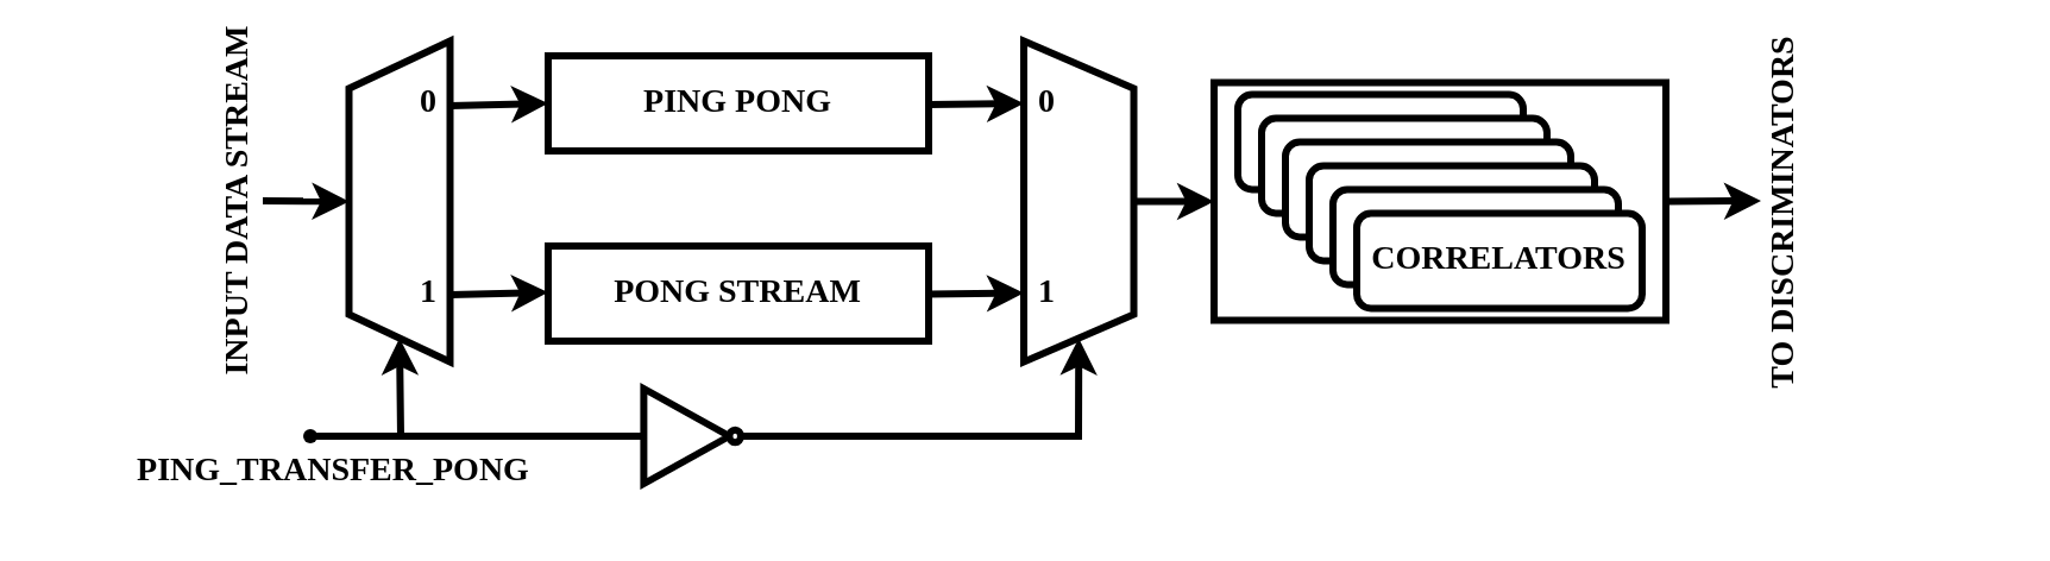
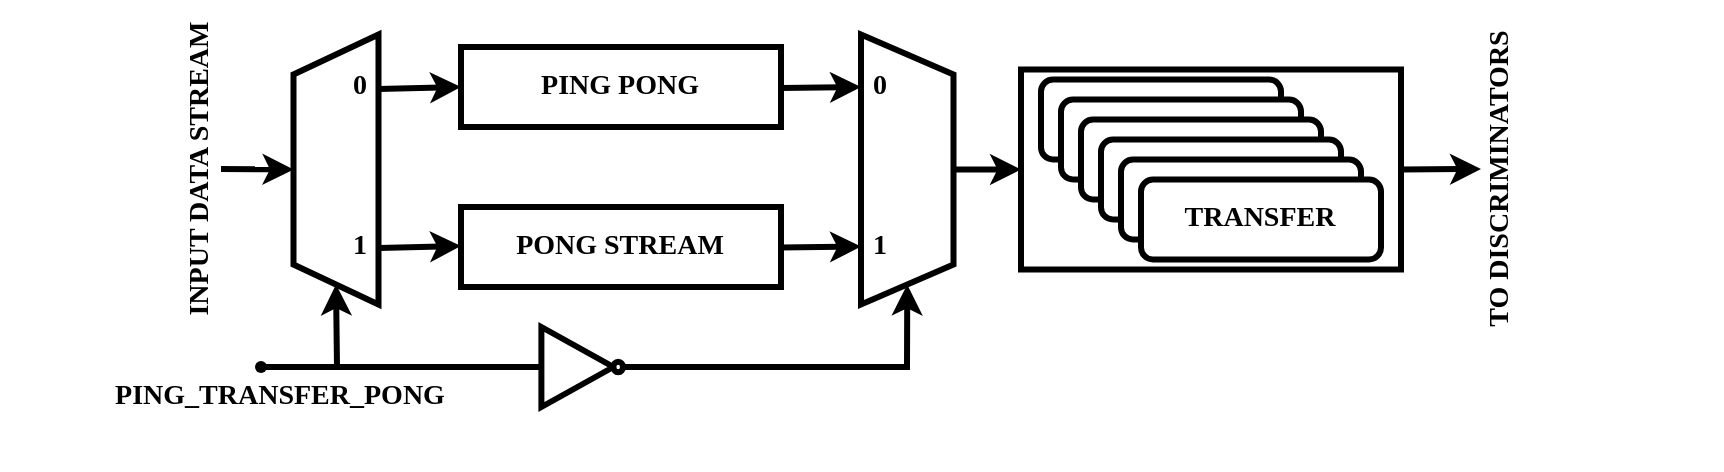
  <mxCell id="0" />
  <mxCell id="1" parent="0" />
  <mxCell id="2" value="" style="rounded=0;whiteSpace=wrap;html=1;strokeWidth=3;" vertex="1" parent="1"><mxGeometry x="510" y="31.25" width="190" height="100" as="geometry" /></mxCell>
  <mxCell id="3" value="" style="shape=trapezoid;perimeter=trapezoidPerimeter;whiteSpace=wrap;html=1;fixedSize=1;rotation=-90;strokeWidth=3;" vertex="1" parent="1"><mxGeometry x="100" y="60" width="135" height="42.5" as="geometry" /></mxCell>
  <mxCell id="4" value="" style="rounded=0;whiteSpace=wrap;html=1;strokeWidth=3;" vertex="1" parent="1"><mxGeometry x="230" y="20" width="160" height="40" as="geometry" /></mxCell>
  <mxCell id="5" value="" style="rounded=0;whiteSpace=wrap;html=1;strokeWidth=3;" vertex="1" parent="1"><mxGeometry x="230" y="100" width="160" height="40" as="geometry" /></mxCell>
  <mxCell id="6" value="" style="shape=trapezoid;perimeter=trapezoidPerimeter;whiteSpace=wrap;html=1;fixedSize=1;rotation=-90;flipH=1;flipV=1;strokeWidth=3;" vertex="1" parent="1"><mxGeometry x="385.63" y="58.13" width="135" height="46.25" as="geometry" /></mxCell>
  <mxCell id="7" value="" style="endArrow=classic;html=1;rounded=0;exitX=0.798;exitY=0.996;exitDx=0;exitDy=0;entryX=0;entryY=0.5;entryDx=0;entryDy=0;exitPerimeter=0;strokeWidth=3;" edge="1" parent="1" source="3" target="4"><mxGeometry width="50" height="50" relative="1" as="geometry"><mxPoint x="380" y="40" as="sourcePoint" /><mxPoint x="430" y="-10" as="targetPoint" /></mxGeometry></mxCell>
  <mxCell id="8" value="" style="endArrow=classic;html=1;rounded=0;exitX=0.798;exitY=0.996;exitDx=0;exitDy=0;entryX=0;entryY=0.5;entryDx=0;entryDy=0;exitPerimeter=0;strokeWidth=3;" edge="1" parent="1"><mxGeometry width="50" height="50" relative="1" as="geometry"><mxPoint x="189" y="120.5" as="sourcePoint" /><mxPoint x="230" y="119.5" as="targetPoint" /></mxGeometry></mxCell>
  <mxCell id="9" value="" style="endArrow=classic;html=1;rounded=0;exitX=0.798;exitY=0.996;exitDx=0;exitDy=0;exitPerimeter=0;strokeWidth=3;" edge="1" parent="1"><mxGeometry width="50" height="50" relative="1" as="geometry"><mxPoint x="390" y="40.5" as="sourcePoint" /><mxPoint x="430" y="40" as="targetPoint" /></mxGeometry></mxCell>
  <mxCell id="10" value="" style="endArrow=classic;html=1;rounded=0;exitX=0.798;exitY=0.996;exitDx=0;exitDy=0;exitPerimeter=0;strokeWidth=3;" edge="1" parent="1"><mxGeometry width="50" height="50" relative="1" as="geometry"><mxPoint x="390" y="120.25" as="sourcePoint" /><mxPoint x="430" y="119.75" as="targetPoint" /></mxGeometry></mxCell>
  <mxCell id="11" value="&lt;font style=&quot;font-size: 14px;&quot; face=&quot;Times New Roman&quot;&gt;&lt;b&gt;PING PONG&lt;/b&gt;&lt;/font&gt;" style="text;html=1;align=center;verticalAlign=middle;whiteSpace=wrap;rounded=0;" vertex="1" parent="1"><mxGeometry x="250" y="25" width="120" height="30" as="geometry" /></mxCell>
  <mxCell id="12" value="&lt;font style=&quot;font-size: 14px;&quot; face=&quot;Times New Roman&quot;&gt;&lt;b&gt;PONG STREAM&lt;/b&gt;&lt;/font&gt;" style="text;html=1;align=center;verticalAlign=middle;whiteSpace=wrap;rounded=0;" vertex="1" parent="1"><mxGeometry x="250" y="105" width="120" height="30" as="geometry" /></mxCell>
  <mxCell id="13" value="&lt;font style=&quot;font-size: 14px;&quot; face=&quot;Times New Roman&quot;&gt;&lt;b&gt;0&lt;/b&gt;&lt;/font&gt;" style="text;html=1;align=center;verticalAlign=middle;whiteSpace=wrap;rounded=0;" vertex="1" parent="1"><mxGeometry x="170" y="32.5" width="20" height="15" as="geometry" /></mxCell>
  <mxCell id="14" value="&lt;font style=&quot;font-size: 14px;&quot; face=&quot;Times New Roman&quot;&gt;&lt;b&gt;1&lt;/b&gt;&lt;/font&gt;" style="text;html=1;align=center;verticalAlign=middle;whiteSpace=wrap;rounded=0;" vertex="1" parent="1"><mxGeometry x="170" y="112.5" width="20" height="15" as="geometry" /></mxCell>
  <mxCell id="15" value="&lt;font style=&quot;font-size: 14px;&quot; face=&quot;Times New Roman&quot;&gt;&lt;b&gt;0&lt;/b&gt;&lt;/font&gt;" style="text;html=1;align=center;verticalAlign=middle;whiteSpace=wrap;rounded=0;" vertex="1" parent="1"><mxGeometry x="430" y="32.5" width="20" height="15" as="geometry" /></mxCell>
  <mxCell id="16" value="&lt;font style=&quot;font-size: 14px;&quot; face=&quot;Times New Roman&quot;&gt;&lt;b&gt;1&lt;/b&gt;&lt;/font&gt;" style="text;html=1;align=center;verticalAlign=middle;whiteSpace=wrap;rounded=0;" vertex="1" parent="1"><mxGeometry x="430" y="112.5" width="20" height="15" as="geometry" /></mxCell>
  <mxCell id="17" value="" style="endArrow=classic;html=1;rounded=0;entryX=0;entryY=0.5;entryDx=0;entryDy=0;strokeWidth=3;" edge="1" parent="1" target="3"><mxGeometry width="50" height="50" relative="1" as="geometry"><mxPoint x="130" y="180" as="sourcePoint" /><mxPoint x="330" y="50" as="targetPoint" /><Array as="points"><mxPoint x="168" y="180" /></Array></mxGeometry></mxCell>
  <mxCell id="18" value="" style="verticalLabelPosition=bottom;shadow=0;dashed=0;align=center;html=1;verticalAlign=top;shape=mxgraph.electrical.logic_gates.inverter_2;strokeWidth=3;" vertex="1" parent="1"><mxGeometry x="260" y="160" width="60" height="40" as="geometry" /></mxCell>
  <mxCell id="19" value="" style="endArrow=none;html=1;rounded=0;strokeWidth=3;" edge="1" parent="1" target="18"><mxGeometry width="50" height="50" relative="1" as="geometry"><mxPoint x="160" y="180" as="sourcePoint" /><mxPoint x="330" y="50" as="targetPoint" /></mxGeometry></mxCell>
  <mxCell id="20" value="" style="endArrow=classic;html=1;rounded=0;entryX=0;entryY=0.5;entryDx=0;entryDy=0;exitX=1;exitY=0.5;exitDx=0;exitDy=0;exitPerimeter=0;strokeWidth=3;" edge="1" parent="1" source="18" target="6"><mxGeometry width="50" height="50" relative="1" as="geometry"><mxPoint x="230" y="130" as="sourcePoint" /><mxPoint x="280" y="80" as="targetPoint" /><Array as="points"><mxPoint x="453" y="180" /></Array></mxGeometry></mxCell>
  <mxCell id="21" value="" style="endArrow=classic;html=1;rounded=0;entryX=0.5;entryY=0;entryDx=0;entryDy=0;strokeWidth=3;" edge="1" parent="1" target="3"><mxGeometry width="50" height="50" relative="1" as="geometry"><mxPoint x="110" y="81" as="sourcePoint" /><mxPoint x="280" y="80" as="targetPoint" /></mxGeometry></mxCell>
  <mxCell id="22" value="" style="rounded=1;whiteSpace=wrap;html=1;strokeWidth=3;" vertex="1" parent="1"><mxGeometry x="520" y="36.25" width="120" height="40" as="geometry" /></mxCell>
  <mxCell id="23" value="" style="rounded=1;whiteSpace=wrap;html=1;strokeWidth=3;" vertex="1" parent="1"><mxGeometry x="530" y="46.25" width="120" height="40" as="geometry" /></mxCell>
  <mxCell id="24" value="" style="rounded=1;whiteSpace=wrap;html=1;strokeWidth=3;" vertex="1" parent="1"><mxGeometry x="540" y="56.25" width="120" height="40" as="geometry" /></mxCell>
  <mxCell id="25" value="" style="rounded=1;whiteSpace=wrap;html=1;strokeWidth=3;" vertex="1" parent="1"><mxGeometry x="550" y="66.25" width="120" height="40" as="geometry" /></mxCell>
  <mxCell id="26" value="" style="rounded=1;whiteSpace=wrap;html=1;strokeWidth=3;" vertex="1" parent="1"><mxGeometry x="560" y="76.25" width="120" height="40" as="geometry" /></mxCell>
  <mxCell id="27" value="" style="rounded=1;whiteSpace=wrap;html=1;strokeWidth=3;" vertex="1" parent="1"><mxGeometry x="570" y="86.25" width="120" height="40" as="geometry" /></mxCell>
  <mxCell id="28" value="" style="endArrow=classic;html=1;rounded=0;entryX=0;entryY=0.5;entryDx=0;entryDy=0;exitX=0.5;exitY=1;exitDx=0;exitDy=0;strokeWidth=3;" edge="1" parent="1" source="6" target="2"><mxGeometry width="50" height="50" relative="1" as="geometry"><mxPoint x="410" y="140" as="sourcePoint" /><mxPoint x="460" y="90" as="targetPoint" /></mxGeometry></mxCell>
- <mxCell id="29" value="&lt;font style=&quot;font-size: 14px;&quot; face=&quot;Times New Roman&quot;&gt;&lt;b&gt;CORRELATORS&lt;/b&gt;&lt;/font&gt;" style="text;html=1;align=center;verticalAlign=middle;whiteSpace=wrap;rounded=0;" vertex="1" parent="1"><mxGeometry x="570" y="91.25" width="120" height="30" as="geometry" /></mxCell>
+ <mxCell id="29" value="&lt;font style=&quot;font-size: 14px;&quot; face=&quot;Times New Roman&quot;&gt;&lt;b&gt;TRANSFER&lt;/b&gt;&lt;/font&gt;" style="text;html=1;align=center;verticalAlign=middle;whiteSpace=wrap;rounded=0;" vertex="1" parent="1"><mxGeometry x="570" y="91.25" width="120" height="30" as="geometry" /></mxCell>
  <mxCell id="30" value="" style="endArrow=classic;html=1;rounded=0;exitX=1;exitY=0.5;exitDx=0;exitDy=0;strokeWidth=3;" edge="1" parent="1" source="2"><mxGeometry width="50" height="50" relative="1" as="geometry"><mxPoint x="400" y="130" as="sourcePoint" /><mxPoint x="740" y="81" as="targetPoint" /></mxGeometry></mxCell>
  <mxCell id="31" value="&lt;font style=&quot;font-size: 14px;&quot; face=&quot;Times New Roman&quot;&gt;&lt;b&gt;TO DISCRIMINATORS&lt;/b&gt;&lt;/font&gt;" style="text;html=1;align=center;verticalAlign=middle;whiteSpace=wrap;rounded=0;rotation=-90;" vertex="1" parent="1"><mxGeometry x="660" y="71.25" width="180" height="30" as="geometry" /></mxCell>
  <mxCell id="32" value="&lt;font style=&quot;font-size: 14px;&quot; face=&quot;Times New Roman&quot;&gt;&lt;b&gt;INPUT DATA STREAM&lt;/b&gt;&lt;/font&gt;" style="text;html=1;align=center;verticalAlign=middle;whiteSpace=wrap;rounded=0;rotation=-90;" vertex="1" parent="1"><mxGeometry x="20" y="66.25" width="160" height="30" as="geometry" /></mxCell>
  <mxCell id="33" value="&lt;font style=&quot;font-size: 14px;&quot; face=&quot;Times New Roman&quot;&gt;&lt;b&gt;PING_TRANSFER_PONG&lt;/b&gt;&lt;/font&gt;" style="text;html=1;align=center;verticalAlign=middle;whiteSpace=wrap;rounded=0;" vertex="1" parent="1"><mxGeometry x="50" y="180" width="180" height="30" as="geometry" /></mxCell>
  <mxCell id="34" value="" style="shape=waypoint;sketch=0;fillStyle=solid;size=6;pointerEvents=1;points=[];fillColor=none;resizable=0;rotatable=0;perimeter=centerPerimeter;snapToPoint=1;" vertex="1" parent="1"><mxGeometry x="120" y="170" width="20" height="20" as="geometry" /></mxCell>
